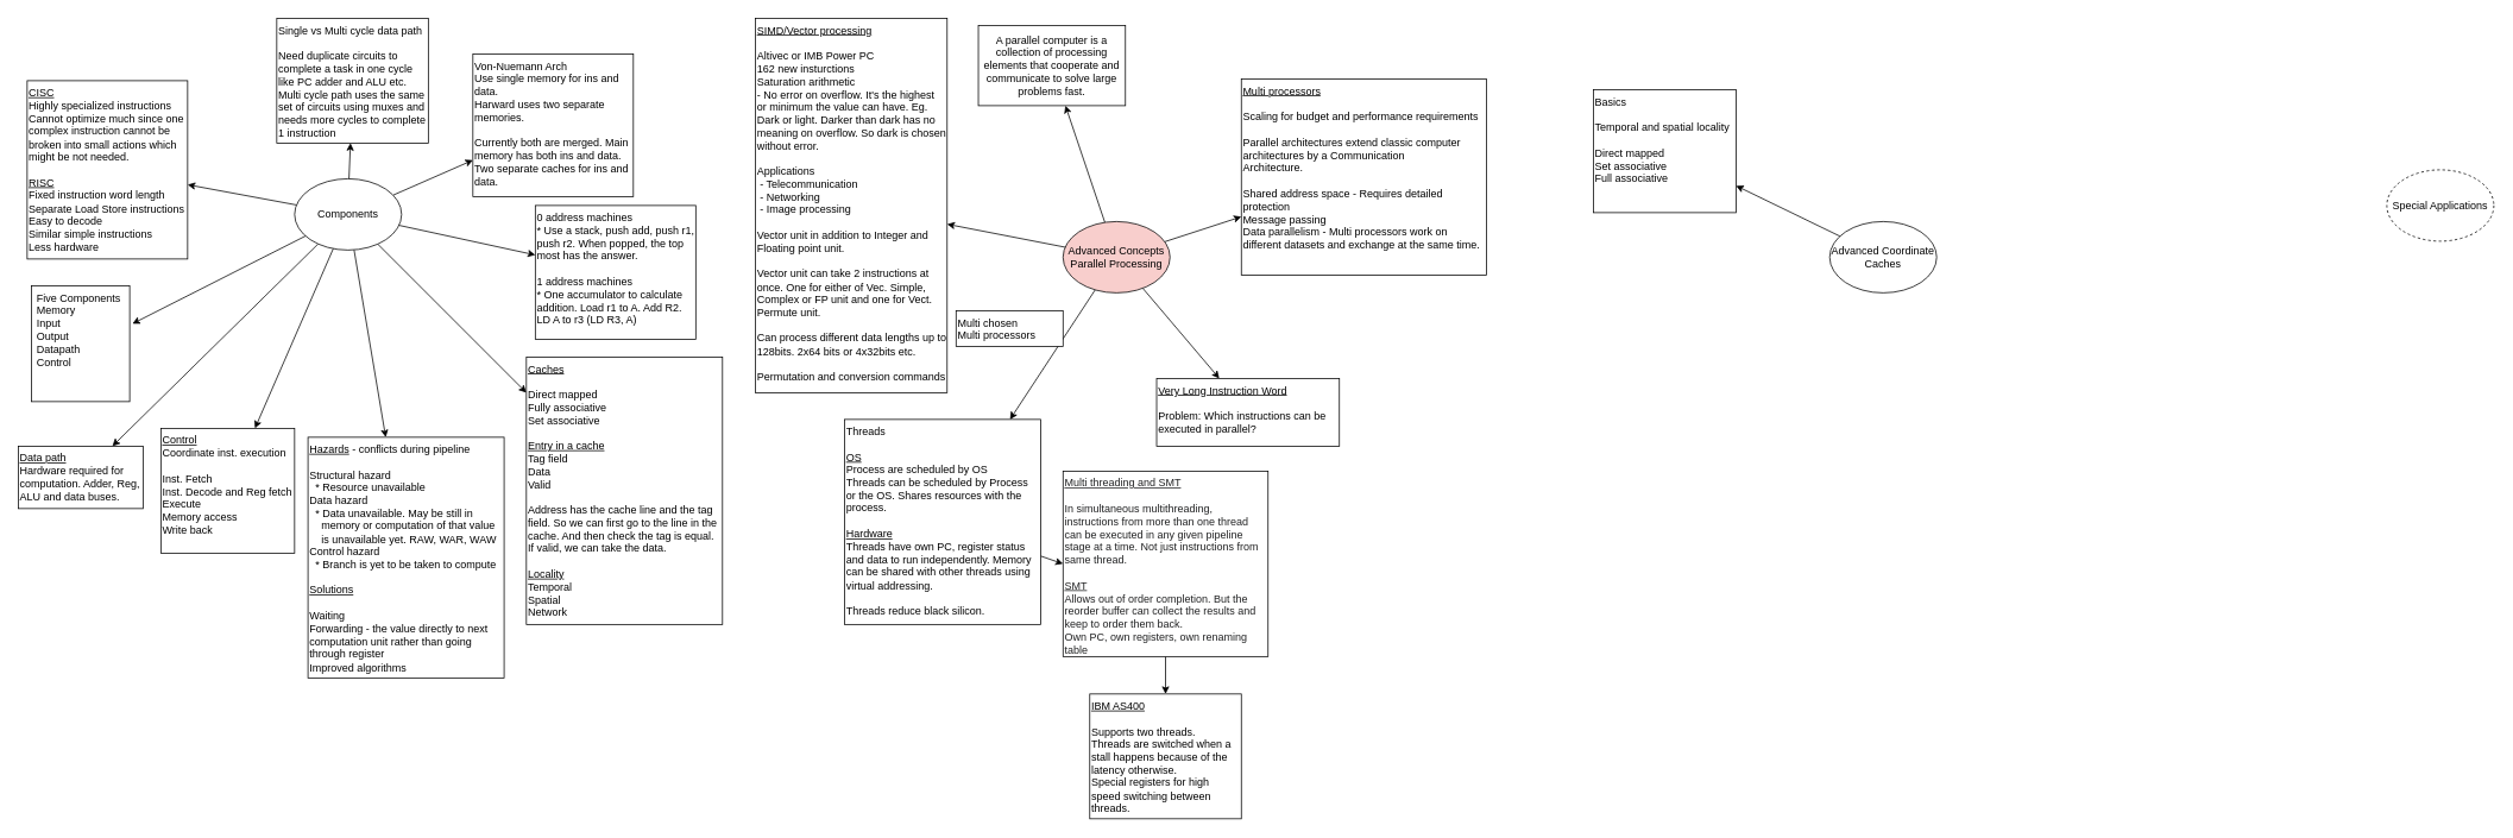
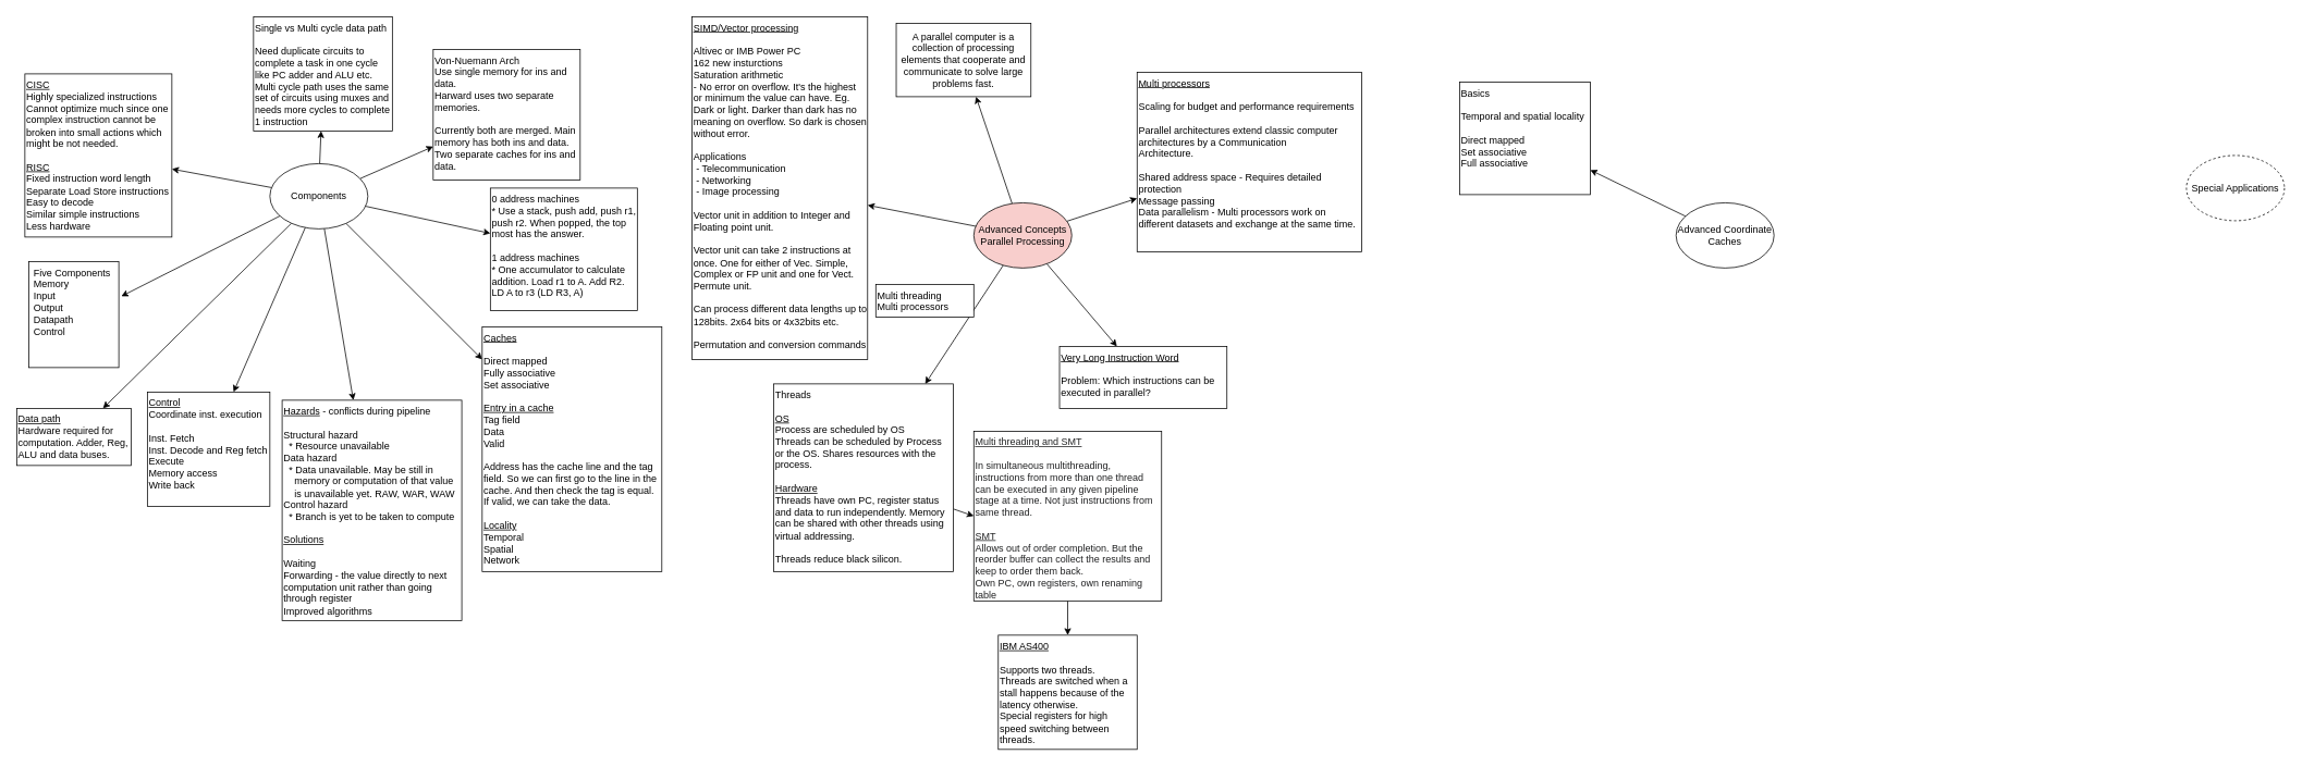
  <mxCell id="0" />
  <mxCell id="1" parent="0" />
  <mxCell id="2" value="" style="rounded=0;orthogonalLoop=1;jettySize=auto;html=1;entryX=1.028;entryY=0.328;entryDx=0;entryDy=0;entryPerimeter=0;" parent="1" source="11" target="19" edge="1"><mxGeometry relative="1" as="geometry" /></mxCell>
  <mxCell id="3" value="" style="edgeStyle=none;rounded=0;orthogonalLoop=1;jettySize=auto;html=1;" parent="1" source="11" target="20" edge="1"><mxGeometry relative="1" as="geometry" /></mxCell>
  <mxCell id="4" value="" style="edgeStyle=none;rounded=0;orthogonalLoop=1;jettySize=auto;html=1;" parent="1" source="11" target="21" edge="1"><mxGeometry relative="1" as="geometry" /></mxCell>
  <mxCell id="5" value="" style="edgeStyle=none;rounded=0;orthogonalLoop=1;jettySize=auto;html=1;" parent="1" source="11" target="22" edge="1"><mxGeometry relative="1" as="geometry" /></mxCell>
  <mxCell id="6" value="" style="edgeStyle=none;rounded=0;orthogonalLoop=1;jettySize=auto;html=1;" parent="1" source="11" target="23" edge="1"><mxGeometry relative="1" as="geometry" /></mxCell>
  <mxCell id="7" value="" style="edgeStyle=none;rounded=0;orthogonalLoop=1;jettySize=auto;html=1;" parent="1" source="11" target="24" edge="1"><mxGeometry relative="1" as="geometry" /></mxCell>
  <mxCell id="8" value="" style="edgeStyle=none;rounded=0;orthogonalLoop=1;jettySize=auto;html=1;" parent="1" source="11" target="25" edge="1"><mxGeometry relative="1" as="geometry" /></mxCell>
  <mxCell id="9" value="" style="edgeStyle=none;rounded=0;orthogonalLoop=1;jettySize=auto;html=1;" parent="1" source="11" target="26" edge="1"><mxGeometry relative="1" as="geometry" /></mxCell>
  <mxCell id="10" value="" style="edgeStyle=none;rounded=0;orthogonalLoop=1;jettySize=auto;html=1;" parent="1" source="11" target="27" edge="1"><mxGeometry relative="1" as="geometry" /></mxCell>
  <mxCell id="11" value="Components" style="ellipse;whiteSpace=wrap;html=1;" parent="1" vertex="1"><mxGeometry x="330" y="200" width="120" height="80" as="geometry" /></mxCell>
  <mxCell id="12" value="" style="edgeStyle=none;rounded=0;orthogonalLoop=1;jettySize=auto;html=1;" parent="1" source="17" target="28" edge="1"><mxGeometry relative="1" as="geometry" /></mxCell>
  <mxCell id="13" value="" style="edgeStyle=none;rounded=0;orthogonalLoop=1;jettySize=auto;html=1;" parent="1" source="17" target="29" edge="1"><mxGeometry relative="1" as="geometry" /></mxCell>
  <mxCell id="14" value="" style="edgeStyle=none;rounded=0;orthogonalLoop=1;jettySize=auto;html=1;" parent="1" source="17" target="32" edge="1"><mxGeometry relative="1" as="geometry" /></mxCell>
  <mxCell id="15" value="" style="edgeStyle=none;rounded=0;orthogonalLoop=1;jettySize=auto;html=1;fontSize=12;" parent="1" source="17" target="36" edge="1"><mxGeometry relative="1" as="geometry" /></mxCell>
  <mxCell id="16" value="" style="edgeStyle=none;rounded=0;orthogonalLoop=1;jettySize=auto;html=1;fontSize=12;" parent="1" source="17" target="37" edge="1"><mxGeometry relative="1" as="geometry" /></mxCell>
  <mxCell id="17" value="Advanced Concepts&lt;br&gt;Parallel Processing" style="ellipse;whiteSpace=wrap;html=1;fillColor=#f8cecc;" parent="1" vertex="1"><mxGeometry x="1192" y="248" width="120" height="80" as="geometry" /></mxCell>
  <mxCell id="18" value="Special Applications" style="ellipse;whiteSpace=wrap;html=1;dashed=1;" parent="1" vertex="1"><mxGeometry x="2677" y="190" width="120" height="80" as="geometry" /></mxCell>
  <mxCell id="19" value="Five Components&lt;br&gt;&lt;span style=&quot;background-color: initial;&quot;&gt;Memory&lt;/span&gt;&lt;br&gt;&lt;span style=&quot;background-color: initial;&quot;&gt;Input&lt;/span&gt;&lt;br&gt;&lt;span style=&quot;background-color: initial;&quot;&gt;Output&lt;/span&gt;&lt;br&gt;&lt;span style=&quot;background-color: initial;&quot;&gt;Datapath&lt;/span&gt;&lt;br&gt;&lt;span style=&quot;background-color: initial;&quot;&gt;Control&lt;/span&gt;" style="rounded=0;whiteSpace=wrap;html=1;align=left;verticalAlign=top;sketch=0;spacingLeft=4;" parent="1" vertex="1"><mxGeometry x="35" y="320" width="110" height="130" as="geometry" /></mxCell>
  <mxCell id="20" value="&lt;u&gt;CISC&lt;/u&gt;&lt;br&gt;Highly specialized instructions&lt;br&gt;Cannot optimize much since one complex instruction cannot be broken into small actions which might be not needed.&lt;br&gt;&lt;br&gt;&lt;u&gt;RISC&lt;/u&gt;&lt;br&gt;Fixed instruction word length&lt;br&gt;Separate Load Store instructions&lt;br&gt;Easy to decode&lt;br&gt;Similar simple instructions&lt;br&gt;Less hardware" style="whiteSpace=wrap;html=1;align=left;verticalAlign=top;" parent="1" vertex="1"><mxGeometry x="30" y="90" width="180" height="200" as="geometry" /></mxCell>
  <mxCell id="21" value="&lt;u&gt;Data path&lt;/u&gt;&lt;br&gt;Hardware required for computation. Adder, Reg, ALU and data buses.&lt;br&gt;" style="whiteSpace=wrap;html=1;align=left;verticalAlign=top;" parent="1" vertex="1"><mxGeometry x="20" y="500" width="140" height="70" as="geometry" /></mxCell>
  <mxCell id="22" value="&lt;u&gt;Control&lt;/u&gt;&lt;br&gt;Coordinate inst. execution&lt;br&gt;&lt;br&gt;Inst. Fetch&lt;br&gt;Inst. Decode and Reg fetch&lt;br&gt;Execute&lt;br&gt;Memory access&lt;br&gt;Write back" style="whiteSpace=wrap;html=1;align=left;verticalAlign=top;" parent="1" vertex="1"><mxGeometry x="180" y="480" width="150" height="140" as="geometry" /></mxCell>
  <mxCell id="23" value="&lt;u&gt;Hazards&lt;/u&gt; - conflicts during pipeline&lt;br&gt;&lt;br&gt;Structural hazard&lt;br&gt;&amp;nbsp; * Resource unavailable&lt;br&gt;Data hazard&lt;br&gt;&amp;nbsp; * Data unavailable. May be still in&amp;nbsp; &amp;nbsp; &amp;nbsp; &amp;nbsp; &amp;nbsp; &amp;nbsp; &amp;nbsp; memory or computation of that value&amp;nbsp; &amp;nbsp; &amp;nbsp; is unavailable yet. RAW, WAR, WAW&lt;br&gt;Control hazard&lt;br&gt;&amp;nbsp; * Branch is yet to be taken to compute&lt;br&gt;&lt;br&gt;&lt;u&gt;Solutions&lt;/u&gt;&lt;br&gt;&lt;br&gt;Waiting&lt;br&gt;Forwarding - the value directly to next computation unit rather than going through register&lt;br&gt;Improved algorithms" style="whiteSpace=wrap;html=1;align=left;verticalAlign=top;" parent="1" vertex="1"><mxGeometry x="345" y="490" width="220" height="270" as="geometry" /></mxCell>
  <mxCell id="24" value="&lt;u&gt;Caches&lt;br&gt;&lt;/u&gt;&lt;br&gt;Direct mapped&lt;br&gt;Fully associative&lt;br&gt;Set associative&lt;br&gt;&lt;br&gt;&lt;u&gt;Entry in a cache&lt;/u&gt;&lt;br&gt;Tag field&lt;br&gt;Data&lt;br&gt;Valid&lt;br&gt;&lt;br&gt;Address has the cache line and the tag field. So we can first go to the line in the cache. And then check the tag is equal. If valid, we can take the data.&lt;br&gt;&lt;br&gt;&lt;u&gt;Locality&lt;br&gt;&lt;/u&gt;Temporal&lt;br&gt;Spatial&lt;br&gt;Network" style="whiteSpace=wrap;html=1;align=left;verticalAlign=top;" parent="1" vertex="1"><mxGeometry x="590" y="400" width="220" height="300" as="geometry" /></mxCell>
  <mxCell id="25" value="0 address machines&lt;br&gt;* Use a stack, push add, push r1, push r2. When popped, the top most has the answer.&lt;br&gt;&lt;br&gt;1 address machines&lt;br&gt;* One accumulator to calculate addition. Load r1 to A. Add R2. LD A to r3 (LD R3, A)" style="whiteSpace=wrap;html=1;align=left;verticalAlign=top;" parent="1" vertex="1"><mxGeometry x="600" y="230" width="180" height="150" as="geometry" /></mxCell>
  <mxCell id="26" value="Von-Nuemann Arch&lt;br&gt;Use single memory for ins and data.&lt;br&gt;Harward uses two separate memories.&lt;br&gt;&lt;br&gt;Currently both are merged. Main memory has both ins and data. Two separate caches for ins and data." style="whiteSpace=wrap;html=1;verticalAlign=top;align=left;" parent="1" vertex="1"><mxGeometry x="530" y="60" width="180" height="160" as="geometry" /></mxCell>
  <mxCell id="27" value="Single vs Multi cycle data path&lt;br&gt;&lt;br&gt;Need duplicate circuits to complete a task in one cycle like PC adder and ALU etc. Multi cycle path uses the same set of circuits using muxes and needs more cycles to complete 1 instruction" style="whiteSpace=wrap;html=1;align=left;verticalAlign=top;" parent="1" vertex="1"><mxGeometry x="310" y="20" width="170" height="140" as="geometry" /></mxCell>
  <mxCell id="28" value="A parallel computer is a collection of processing elements that cooperate and &lt;br/&gt;communicate to solve large problems fast." style="whiteSpace=wrap;html=1;" parent="1" vertex="1"><mxGeometry x="1097" y="28" width="165" height="90" as="geometry" /></mxCell>
  <mxCell id="29" value="&lt;u&gt;SIMD/Vector processing&lt;/u&gt;&lt;br&gt;&lt;br&gt;Altivec or IMB Power PC&lt;br&gt;162 new insturctions&lt;br&gt;Saturation arithmetic&lt;br&gt;- No error on overflow. It's the highest or minimum the value can have. Eg. Dark or light. Darker than dark has no meaning on overflow. So dark is chosen without error.&lt;br&gt;&lt;br&gt;Applications&lt;br&gt;&amp;nbsp;- Telecommunication&lt;br&gt;&amp;nbsp;- Networking&lt;br&gt;&amp;nbsp;- Image processing&lt;br&gt;&lt;br&gt;Vector unit in addition to Integer and Floating point unit.&lt;br&gt;&lt;br&gt;Vector unit can take 2 instructions at once. One for either of Vec. Simple, Complex or FP unit and one for Vect. Permute unit.&lt;br&gt;&lt;br&gt;Can process different data lengths up to 128bits. 2x64 bits or 4x32bits etc.&amp;nbsp;&lt;br&gt;&lt;br&gt;Permutation and conversion commands" style="whiteSpace=wrap;html=1;align=left;verticalAlign=top;" parent="1" vertex="1"><mxGeometry x="847" y="20" width="215" height="420" as="geometry" /></mxCell>
- <mxCell id="30" value="Multi chosen&lt;br&gt;Multi processors&lt;br&gt;" style="whiteSpace=wrap;html=1;align=left;verticalAlign=top;" parent="1" vertex="1"><mxGeometry x="1072" y="348" width="120" height="40" as="geometry" /></mxCell>
+ <mxCell id="30" value="Multi threading&lt;br&gt;Multi processors&lt;br&gt;" style="whiteSpace=wrap;html=1;align=left;verticalAlign=top;" parent="1" vertex="1"><mxGeometry x="1072" y="348" width="120" height="40" as="geometry" /></mxCell>
  <mxCell id="31" style="edgeStyle=none;rounded=0;orthogonalLoop=1;jettySize=auto;html=1;entryX=0;entryY=0.5;entryDx=0;entryDy=0;fontSize=12;" parent="1" source="32" target="34" edge="1"><mxGeometry relative="1" as="geometry" /></mxCell>
  <mxCell id="32" value="Threads&lt;br&gt;&lt;br&gt;&lt;u&gt;OS&lt;br&gt;&lt;/u&gt;Process are scheduled by OS&lt;br&gt;Threads can be scheduled by Process or the OS. Shares resources with the process.&amp;nbsp;&lt;br&gt;&lt;br&gt;&lt;u&gt;Hardware&lt;br&gt;&lt;/u&gt;Threads have own PC, register status and data to run independently. Memory can be shared with other threads using virtual addressing.&lt;br&gt;&lt;br&gt;Threads reduce black silicon." style="whiteSpace=wrap;html=1;align=left;verticalAlign=top;" parent="1" vertex="1"><mxGeometry x="947" y="470" width="220" height="230" as="geometry" /></mxCell>
  <mxCell id="33" value="" style="edgeStyle=none;rounded=0;orthogonalLoop=1;jettySize=auto;html=1;fontSize=12;" parent="1" source="34" target="35" edge="1"><mxGeometry relative="1" as="geometry" /></mxCell>
  <mxCell id="34" value="&lt;span style=&quot;color: rgb(32, 33, 34); font-family: sans-serif; background-color: rgb(255, 255, 255);&quot;&gt;&lt;font style=&quot;font-size: 12px;&quot;&gt;&lt;u&gt;Multi threading and SMT&lt;br&gt;&lt;/u&gt;&lt;br&gt;In simultaneous multithreading, instructions from more than one thread can be executed in any given pipeline stage at a time. Not just instructions from same thread.&lt;br&gt;&lt;br&gt;&lt;u&gt;SMT&lt;/u&gt;&lt;br&gt;Allows out of order completion. But the reorder buffer can collect the results and keep to order them back.&lt;br&gt;Own PC, own registers, own renaming table&lt;br&gt;&lt;/font&gt;&lt;/span&gt;" style="whiteSpace=wrap;html=1;align=left;verticalAlign=top;" parent="1" vertex="1"><mxGeometry x="1192" y="528" width="230" height="208" as="geometry" /></mxCell>
  <mxCell id="35" value="&lt;u&gt;IBM AS400&lt;/u&gt;&lt;br&gt;&lt;br&gt;Supports two threads.&lt;br&gt;Threads are switched when a stall happens because of the latency otherwise.&lt;br&gt;Special registers for high speed switching between threads." style="whiteSpace=wrap;html=1;align=left;verticalAlign=top;" parent="1" vertex="1"><mxGeometry x="1222" y="778" width="170" height="140" as="geometry" /></mxCell>
  <mxCell id="36" value="&lt;u&gt;Very Long Instruction Word&lt;br&gt;&lt;/u&gt;&lt;br&gt;Problem: Which instructions can be executed in parallel?" style="whiteSpace=wrap;html=1;align=left;verticalAlign=top;" parent="1" vertex="1"><mxGeometry x="1297" y="424" width="205" height="76" as="geometry" /></mxCell>
  <mxCell id="37" value="&lt;u&gt;Multi processors&lt;/u&gt;&lt;br&gt;&lt;br&gt;Scaling for budget and performance requirements&lt;br&gt;&lt;br&gt;Parallel architectures extend classic computer architectures by a Communication &lt;br/&gt;Architecture.&lt;br&gt;&lt;br&gt;Shared address space - Requires detailed protection&lt;br&gt;Message passing&amp;nbsp;&lt;br&gt;Data parallelism - Multi processors work on different datasets and exchange at the same time." style="whiteSpace=wrap;html=1;align=left;verticalAlign=top;" parent="1" vertex="1"><mxGeometry x="1392" y="88" width="275" height="220" as="geometry" /></mxCell>
  <mxCell id="38" value="" style="rounded=0;orthogonalLoop=1;jettySize=auto;html=1;" edge="1" parent="1" source="39" target="40"><mxGeometry relative="1" as="geometry" /></mxCell>
  <mxCell id="39" value="Advanced Coordinate&lt;br&gt;Caches" style="ellipse;whiteSpace=wrap;html=1;" vertex="1" parent="1"><mxGeometry x="2052" y="248" width="120" height="80" as="geometry" /></mxCell>
  <mxCell id="40" value="Basics&lt;br&gt;&lt;br&gt;Temporal and spatial locality&lt;br&gt;&lt;br&gt;Direct mapped&lt;br&gt;Set associative&lt;br&gt;Full associative" style="whiteSpace=wrap;html=1;align=left;verticalAlign=top;" vertex="1" parent="1"><mxGeometry x="1787" y="100" width="160" height="138" as="geometry" /></mxCell>
